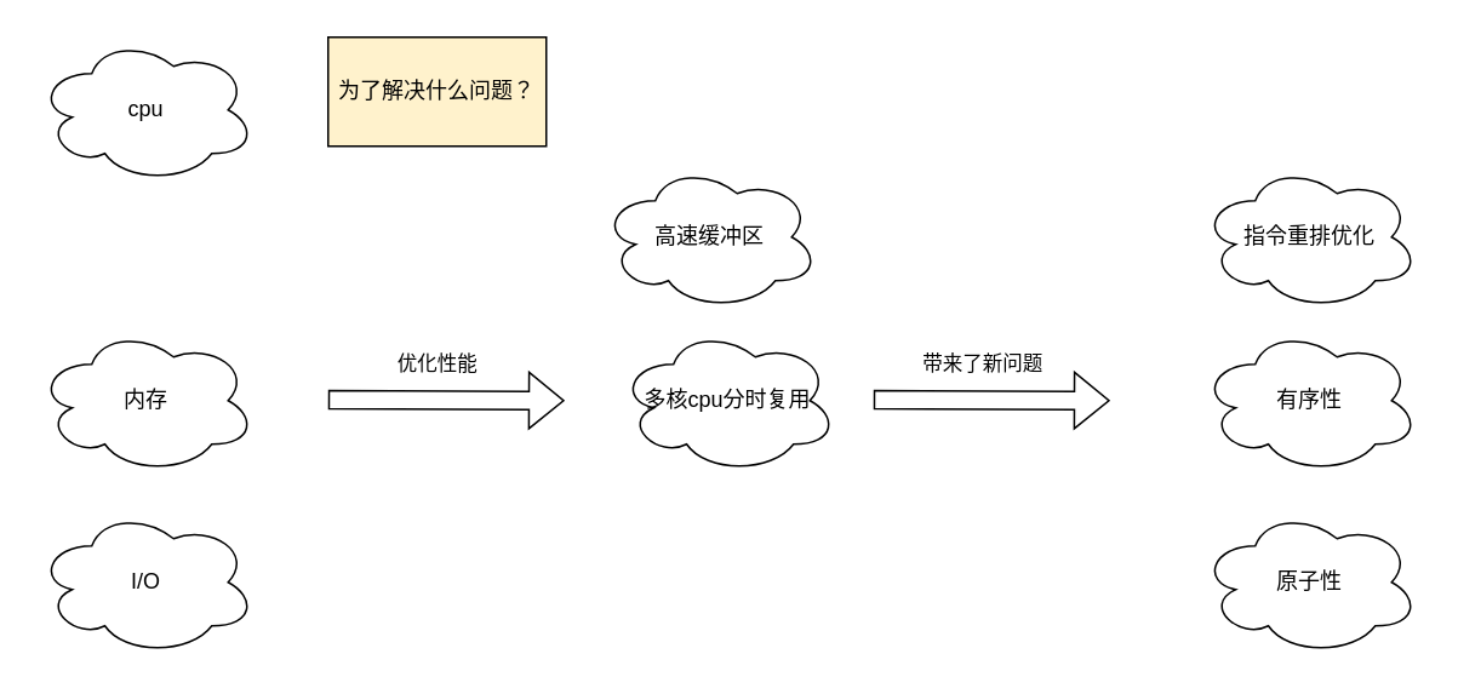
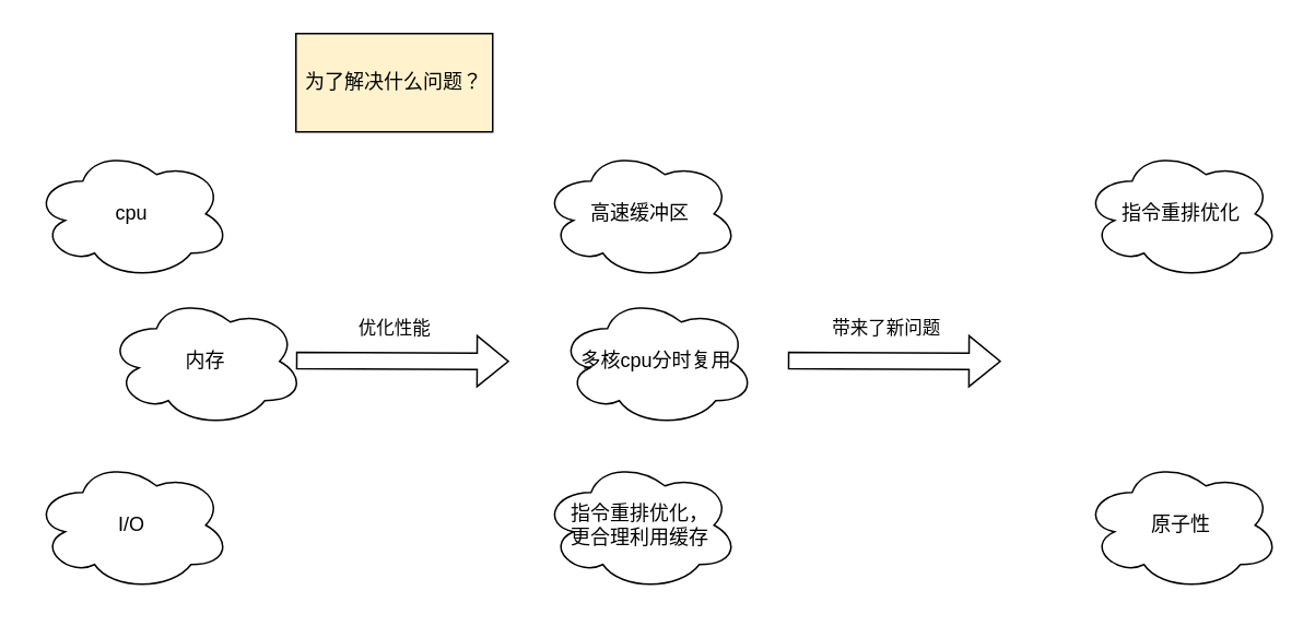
  <mxCell id="0" />
  <mxCell id="1" parent="0" />
  <mxCell id="2" value="为了解决什么问题？" style="rounded=0;whiteSpace=wrap;html=1;fillColor=#fff2cc;" vertex="1" parent="1"><mxGeometry x="180" y="20" width="120" height="60" as="geometry" /></mxCell>
- <mxCell id="3" value="cpu" style="ellipse;shape=cloud;whiteSpace=wrap;html=1;" vertex="1" parent="1"><mxGeometry x="20" y="20" width="120" height="80" as="geometry" /></mxCell>
- <mxCell id="4" value="内存" style="ellipse;shape=cloud;whiteSpace=wrap;html=1;" vertex="1" parent="1"><mxGeometry x="20" y="180" width="120" height="80" as="geometry" /></mxCell>
+ <mxCell id="3" value="cpu" style="ellipse;shape=cloud;whiteSpace=wrap;html=1;" vertex="1" parent="1"><mxGeometry x="20" y="90" width="120" height="80" as="geometry" /></mxCell>
+ <mxCell id="4" value="内存" style="ellipse;shape=cloud;whiteSpace=wrap;html=1;" vertex="1" parent="1"><mxGeometry x="65" y="180" width="120" height="80" as="geometry" /></mxCell>
  <mxCell id="5" value="I/O" style="ellipse;shape=cloud;whiteSpace=wrap;html=1;" vertex="1" parent="1"><mxGeometry x="20" y="280" width="120" height="80" as="geometry" /></mxCell>
  <mxCell id="6" value="" style="shape=flexArrow;endArrow=classic;html=1;rounded=0;" edge="1" parent="1"><mxGeometry width="50" height="50" relative="1" as="geometry"><mxPoint x="180" y="219.5" as="sourcePoint" /><mxPoint x="310" y="220" as="targetPoint" /></mxGeometry></mxCell>
  <mxCell id="7" value="优化性能" style="edgeLabel;html=1;align=center;verticalAlign=middle;resizable=0;points=[];" vertex="1" connectable="0" parent="6"><mxGeometry x="0.154" y="-5" relative="1" as="geometry"><mxPoint x="-15" y="-25" as="offset" /></mxGeometry></mxCell>
  <mxCell id="8" value="高速缓冲区" style="ellipse;shape=cloud;whiteSpace=wrap;html=1;" vertex="1" parent="1"><mxGeometry x="330" y="90" width="120" height="80" as="geometry" /></mxCell>
  <mxCell id="9" value="多核cpu分时复用" style="ellipse;shape=cloud;whiteSpace=wrap;html=1;" vertex="1" parent="1"><mxGeometry x="340" y="180" width="120" height="80" as="geometry" /></mxCell>
+ <mxCell id="10" value="指令重排优化，&lt;br&gt;更合理利用缓存" style="ellipse;shape=cloud;whiteSpace=wrap;html=1;" vertex="1" parent="1"><mxGeometry x="330" y="280" width="120" height="80" as="geometry" /></mxCell>
  <mxCell id="11" value="" style="shape=flexArrow;endArrow=classic;html=1;rounded=0;" edge="1" parent="1"><mxGeometry width="50" height="50" relative="1" as="geometry"><mxPoint x="480" y="219.5" as="sourcePoint" /><mxPoint x="610" y="220" as="targetPoint" /></mxGeometry></mxCell>
  <mxCell id="12" value="带来了新问题" style="edgeLabel;html=1;align=center;verticalAlign=middle;resizable=0;points=[];" vertex="1" connectable="0" parent="11"><mxGeometry x="0.154" y="-5" relative="1" as="geometry"><mxPoint x="-15" y="-25" as="offset" /></mxGeometry></mxCell>
  <mxCell id="13" value="指令重排优化" style="ellipse;shape=cloud;whiteSpace=wrap;html=1;" vertex="1" parent="1"><mxGeometry x="660" y="90" width="120" height="80" as="geometry" /></mxCell>
- <mxCell id="14" value="有序性" style="ellipse;shape=cloud;whiteSpace=wrap;html=1;" vertex="1" parent="1"><mxGeometry x="660" y="180" width="120" height="80" as="geometry" /></mxCell>
  <mxCell id="15" value="原子性" style="ellipse;shape=cloud;whiteSpace=wrap;html=1;" vertex="1" parent="1"><mxGeometry x="660" y="280" width="120" height="80" as="geometry" /></mxCell>
